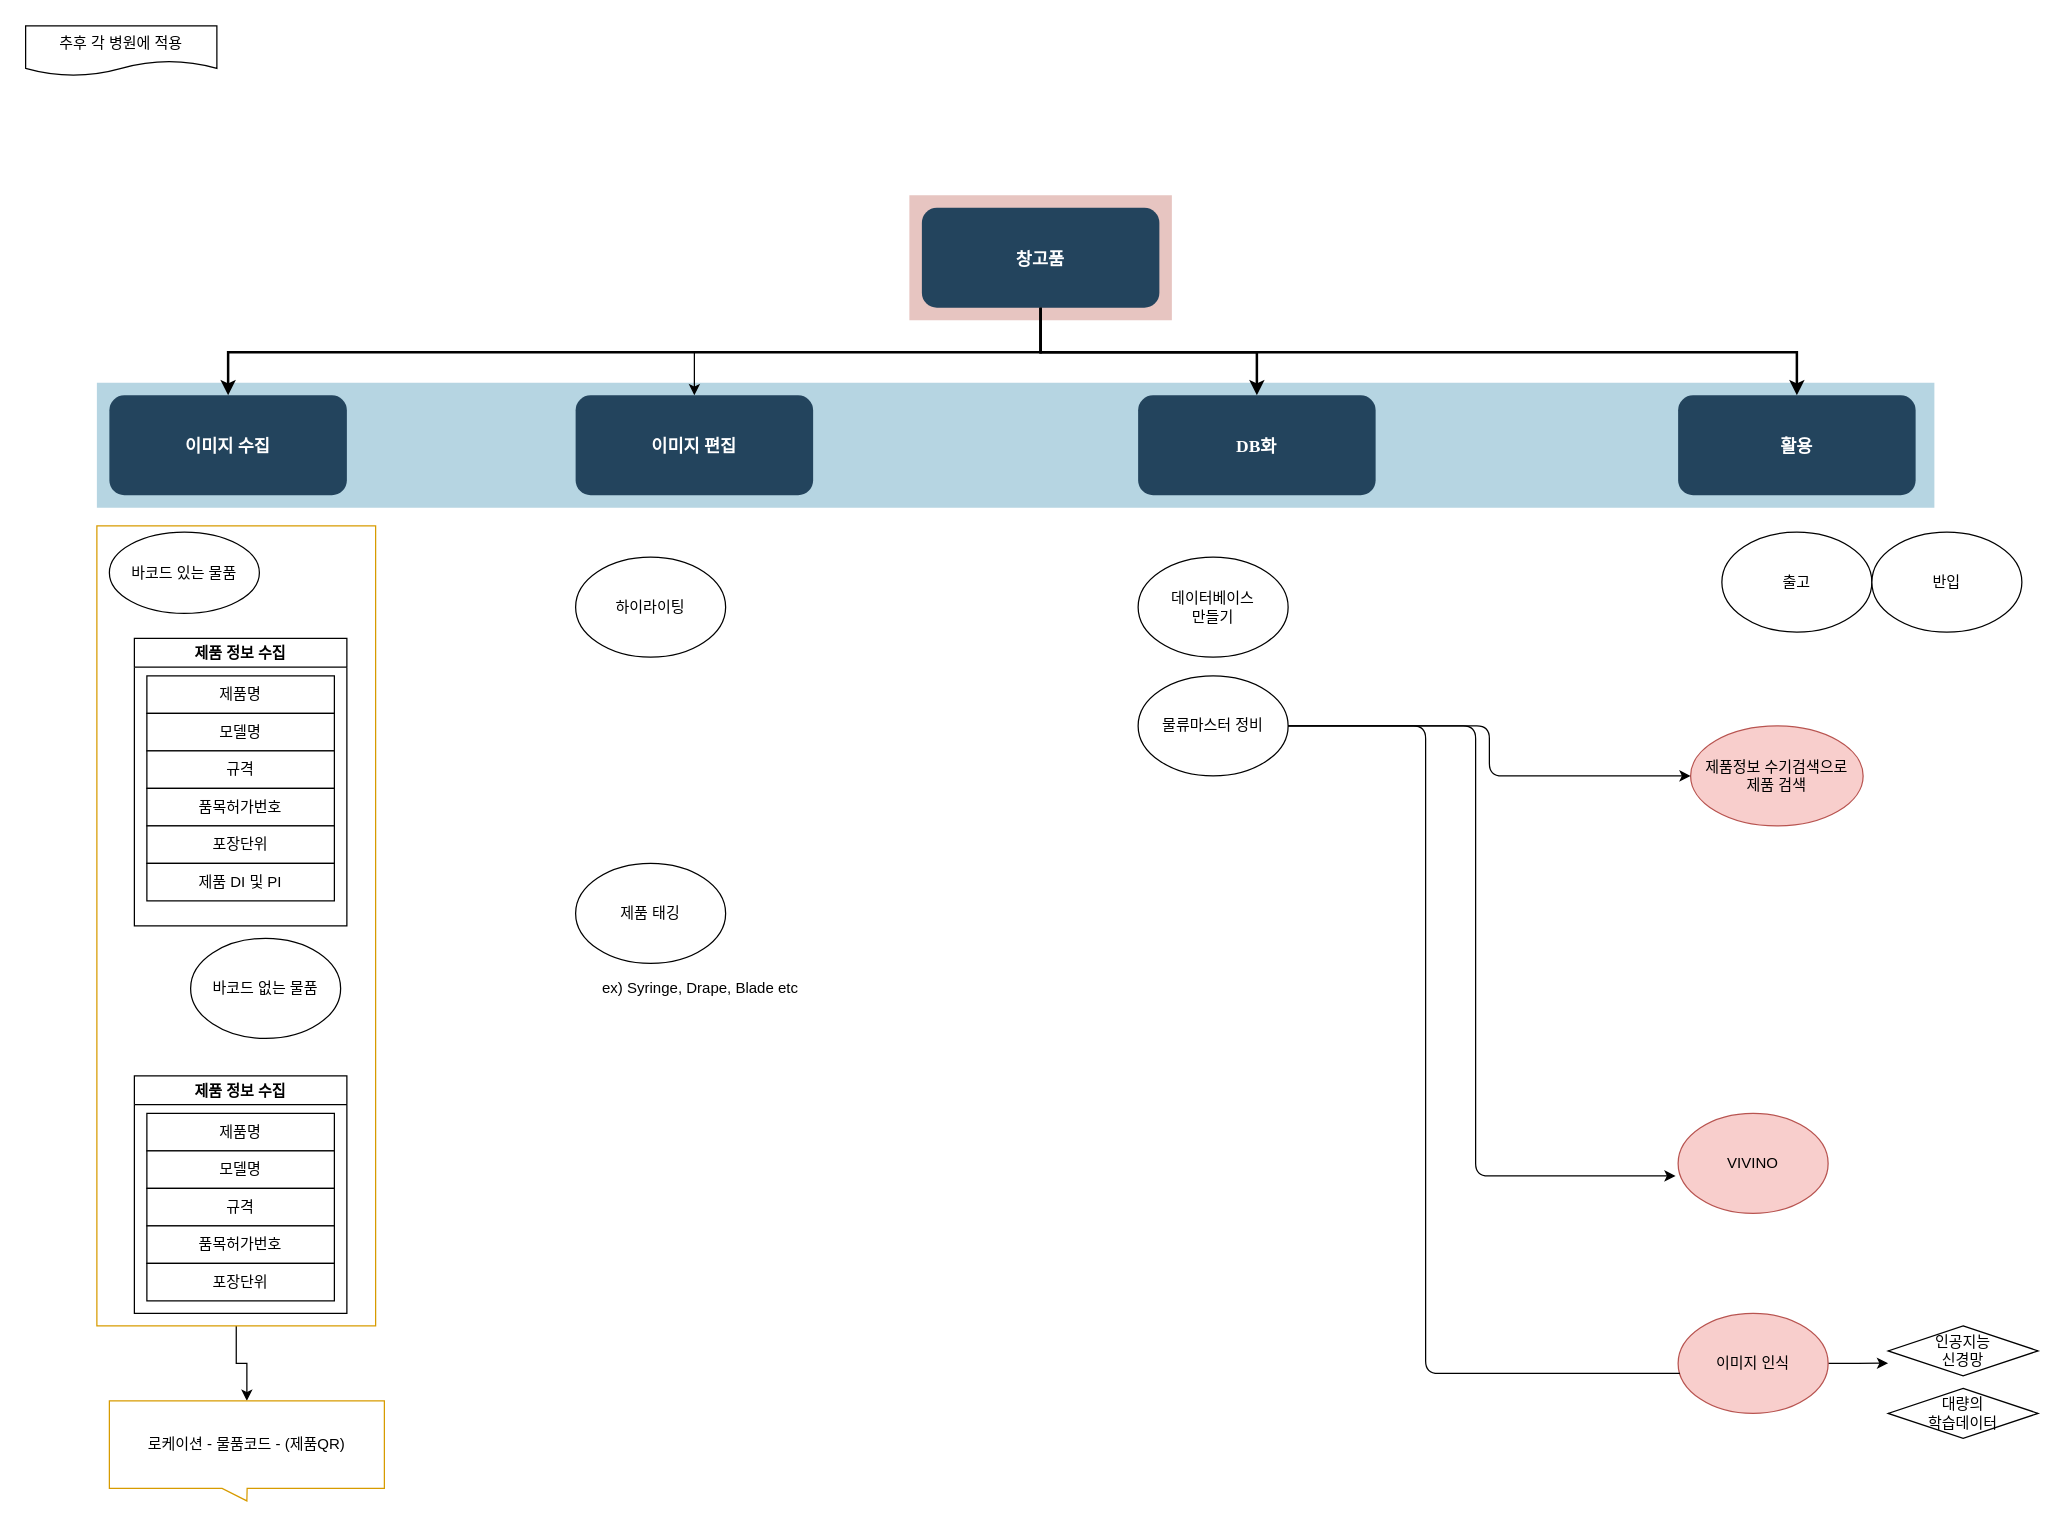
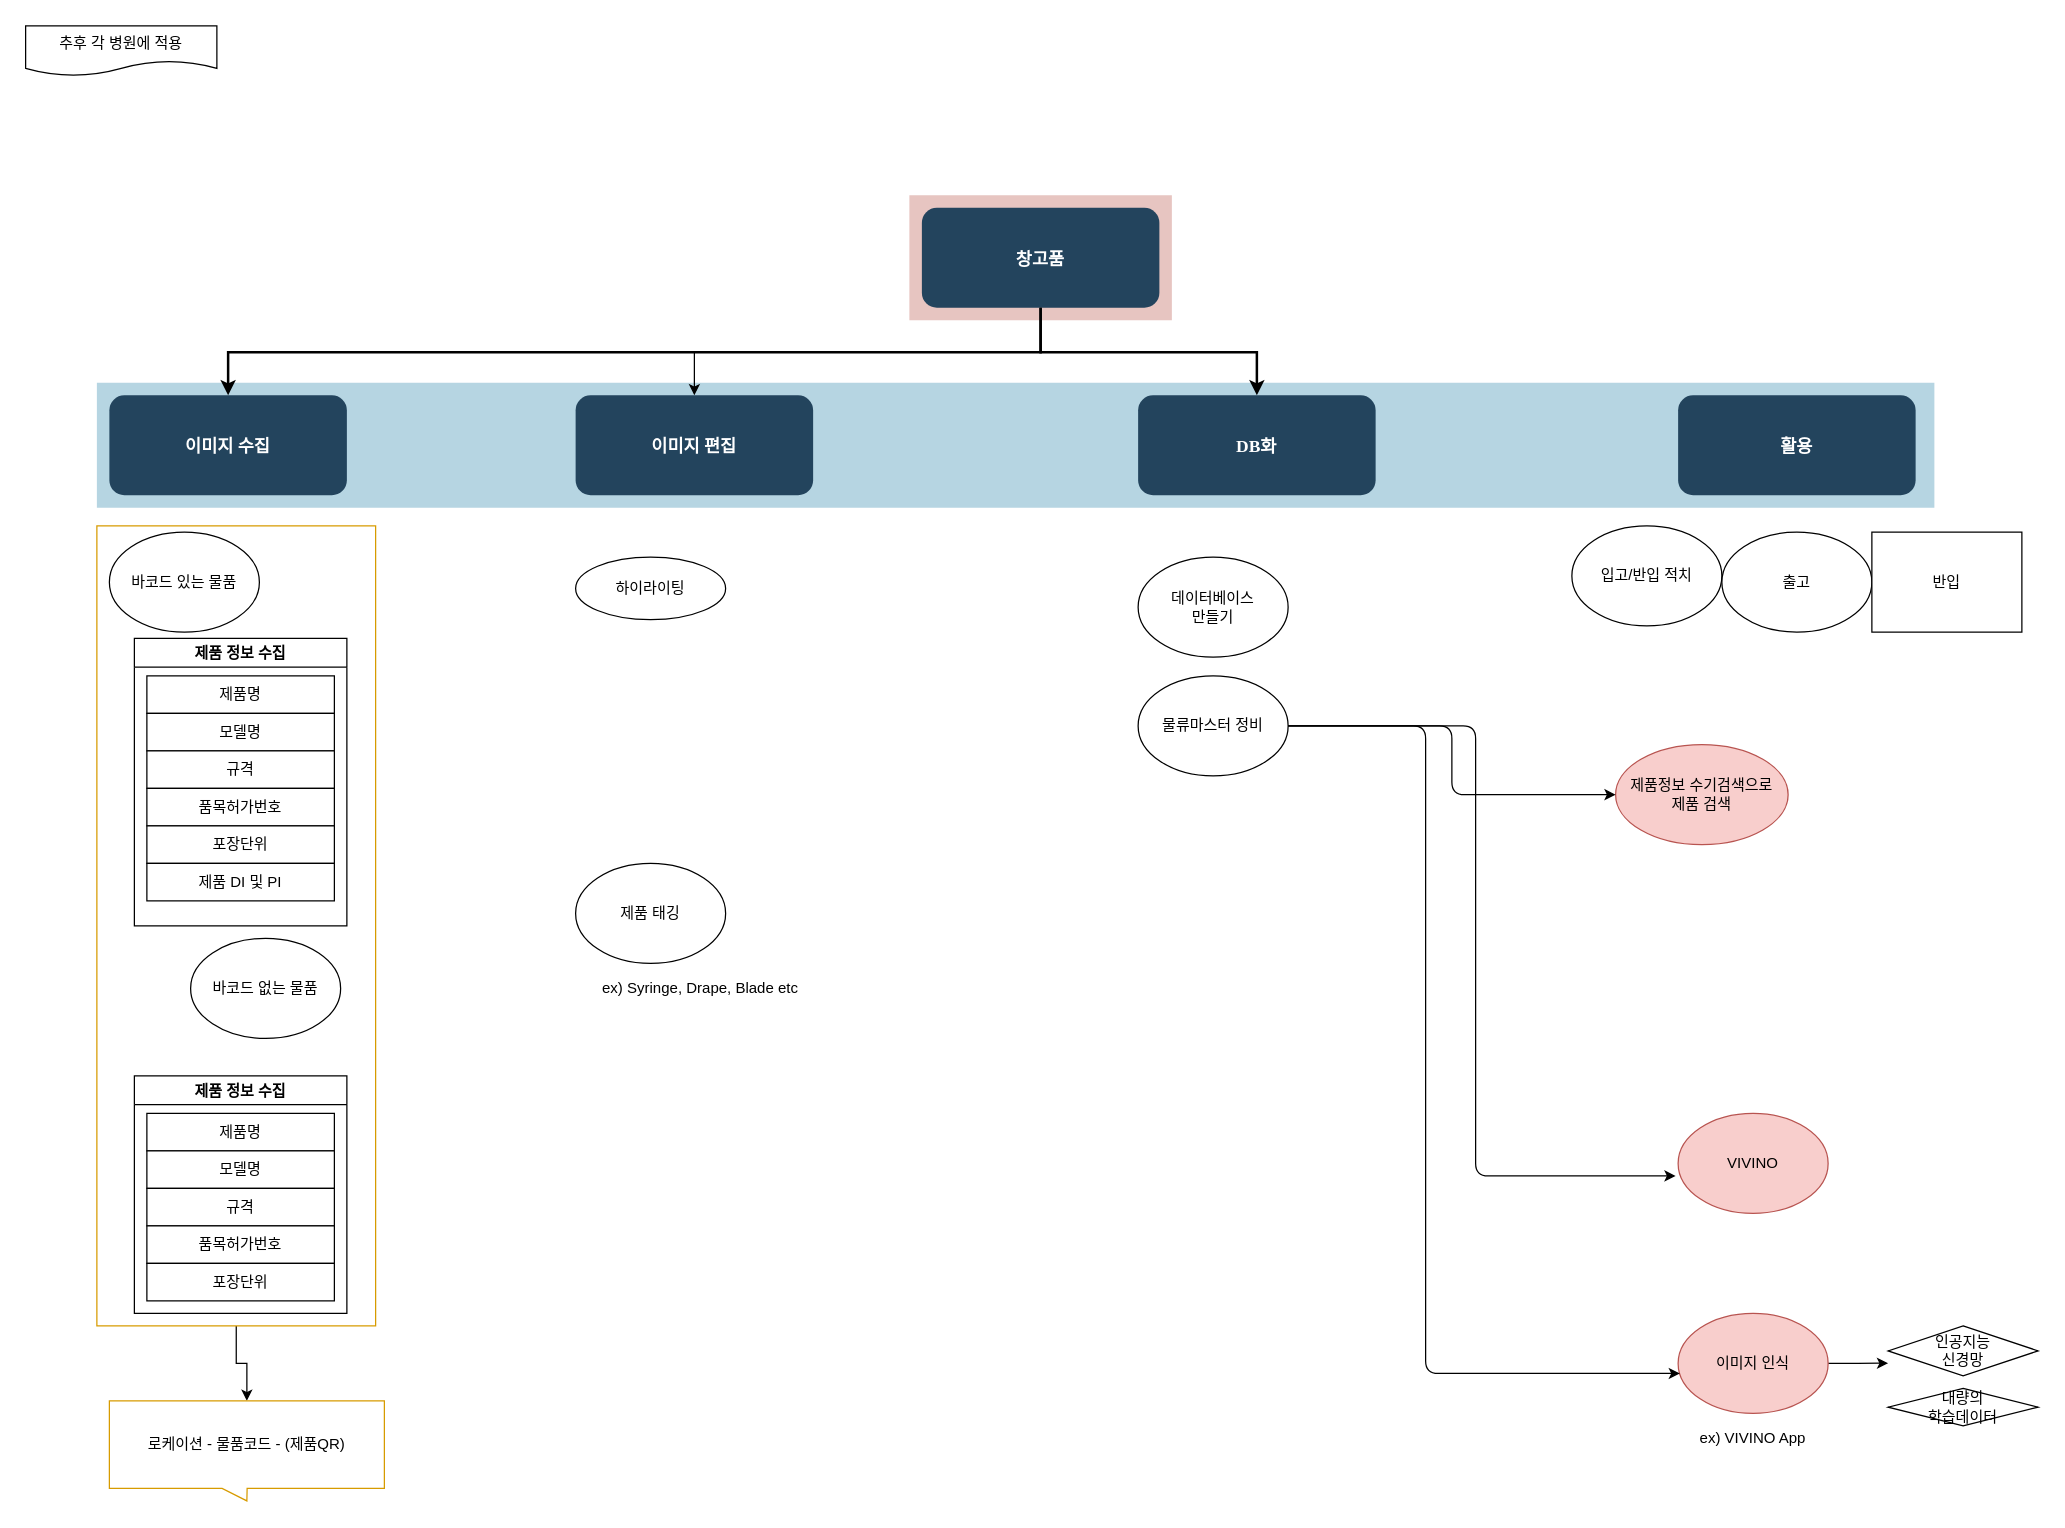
  <mxCell id="0" />
  <mxCell id="1" parent="0" />
  <mxCell id="2" value="" style="fillColor=#AE4132;strokeColor=none;opacity=30;" parent="1" vertex="1"><mxGeometry x="727" y="155.5" width="210" height="100.0" as="geometry" /></mxCell>
  <mxCell id="3" value="" style="fillColor=#10739E;strokeColor=none;opacity=30;" parent="1" vertex="1"><mxGeometry x="77" y="305.5" width="1470" height="100.0" as="geometry" /></mxCell>
  <mxCell id="4" value="창고품" style="rounded=1;fillColor=#23445D;gradientColor=none;strokeColor=none;fontColor=#FFFFFF;fontStyle=1;fontFamily=Tahoma;fontSize=14" parent="1" vertex="1"><mxGeometry x="737" y="165.5" width="190" height="80" as="geometry" /></mxCell>
  <mxCell id="5" value="활용" style="rounded=1;fillColor=#23445D;gradientColor=none;strokeColor=none;fontColor=#FFFFFF;fontStyle=1;fontFamily=Tahoma;fontSize=14" parent="1" vertex="1"><mxGeometry x="1342" y="315.5" width="190" height="80" as="geometry" /></mxCell>
- <mxCell id="6" value="" style="edgeStyle=elbowEdgeStyle;elbow=vertical;strokeWidth=2;rounded=0" parent="1" source="4" target="5" edge="1"><mxGeometry x="337" y="215.5" width="100" height="100" as="geometry"><mxPoint x="317" y="295.5" as="sourcePoint" /><mxPoint x="417" y="195.5" as="targetPoint" /></mxGeometry></mxCell>
  <mxCell id="7" value="DB화" style="rounded=1;fillColor=#23445D;gradientColor=none;strokeColor=none;fontColor=#FFFFFF;fontStyle=1;fontFamily=Tahoma;fontSize=14" parent="1" vertex="1"><mxGeometry x="910" y="315.5" width="190" height="80" as="geometry" /></mxCell>
  <mxCell id="8" value="이미지 수집" style="rounded=1;fillColor=#23445D;gradientColor=none;strokeColor=none;fontColor=#FFFFFF;fontStyle=1;fontFamily=Tahoma;fontSize=14" parent="1" vertex="1"><mxGeometry x="87" y="315.5" width="190" height="80" as="geometry" /></mxCell>
  <mxCell id="9" value="" style="edgeStyle=elbowEdgeStyle;elbow=vertical;strokeWidth=2;rounded=0" parent="1" source="4" target="7" edge="1"><mxGeometry x="347" y="225.5" width="100" height="100" as="geometry"><mxPoint x="842" y="255.5" as="sourcePoint" /><mxPoint x="1447" y="325.5" as="targetPoint" /></mxGeometry></mxCell>
  <mxCell id="10" value="" style="edgeStyle=elbowEdgeStyle;elbow=vertical;strokeWidth=2;rounded=0" parent="1" source="4" target="8" edge="1"><mxGeometry x="-23" y="135.5" width="100" height="100" as="geometry"><mxPoint x="-43" y="215.5" as="sourcePoint" /><mxPoint x="57" y="115.5" as="targetPoint" /></mxGeometry></mxCell>
  <mxCell id="11" style="edgeStyle=orthogonalEdgeStyle;rounded=0;orthogonalLoop=1;jettySize=auto;html=1;entryX=0.5;entryY=0;entryDx=0;entryDy=0;" edge="1" parent="1" target="12"><mxGeometry relative="1" as="geometry"><mxPoint x="555" y="280" as="targetPoint" /><mxPoint x="555" y="280" as="sourcePoint" /></mxGeometry></mxCell>
  <mxCell id="12" value="이미지 편집" style="rounded=1;fillColor=#23445D;gradientColor=none;strokeColor=none;fontColor=#FFFFFF;fontStyle=1;fontFamily=Tahoma;fontSize=14" vertex="1" parent="1"><mxGeometry x="460" y="315.5" width="190" height="80" as="geometry" /></mxCell>
+ <mxCell id="13" value="입고/반입 적치" style="ellipse;whiteSpace=wrap;html=1;" vertex="1" parent="1"><mxGeometry x="1257" y="420" width="120" height="80" as="geometry" /></mxCell>
  <mxCell id="14" value="출고" style="ellipse;whiteSpace=wrap;html=1;" vertex="1" parent="1"><mxGeometry x="1377" y="425" width="120" height="80" as="geometry" /></mxCell>
- <mxCell id="15" value="반입" style="ellipse;whiteSpace=wrap;html=1;" vertex="1" parent="1"><mxGeometry x="1497" y="425" width="120" height="80" as="geometry" /></mxCell>
+ <mxCell id="15" value="반입" style="whiteSpace=wrap;html=1;rounded=0;" vertex="1" parent="1"><mxGeometry x="1497" y="425" width="120" height="80" as="geometry" /></mxCell>
  <mxCell id="16" style="edgeStyle=orthogonalEdgeStyle;rounded=0;orthogonalLoop=1;jettySize=auto;html=1;exitX=1;exitY=0.5;exitDx=0;exitDy=0;" edge="1" parent="1" source="17"><mxGeometry relative="1" as="geometry"><mxPoint x="1510" y="1089.824" as="targetPoint" /></mxGeometry></mxCell>
  <mxCell id="17" value="이미지 인식" style="ellipse;whiteSpace=wrap;html=1;fillColor=#f8cecc;strokeColor=#b85450;" vertex="1" parent="1"><mxGeometry x="1342" y="1050" width="120" height="80" as="geometry" /></mxCell>
- <mxCell id="18" value="하이라이팅" style="ellipse;whiteSpace=wrap;html=1;" vertex="1" parent="1"><mxGeometry x="460" y="445" width="120" height="80" as="geometry" /></mxCell>
- <mxCell id="19" value="바코드 있는 물품" style="ellipse;whiteSpace=wrap;html=1;" vertex="1" parent="1"><mxGeometry x="87" y="425" width="120" height="65" as="geometry" /></mxCell>
+ <mxCell id="18" value="하이라이팅" style="ellipse;whiteSpace=wrap;html=1;" vertex="1" parent="1"><mxGeometry x="460" y="445" width="120" height="50" as="geometry" /></mxCell>
+ <mxCell id="19" value="바코드 있는 물품" style="ellipse;whiteSpace=wrap;html=1;" vertex="1" parent="1"><mxGeometry x="87" y="425" width="120" height="80" as="geometry" /></mxCell>
  <mxCell id="20" value="바코드 없는 물품" style="ellipse;whiteSpace=wrap;html=1;" vertex="1" parent="1"><mxGeometry x="152" y="750" width="120" height="80" as="geometry" /></mxCell>
  <mxCell id="21" value="추후 각 병원에 적용" style="shape=document;whiteSpace=wrap;html=1;boundedLbl=1;" vertex="1" parent="1"><mxGeometry x="20" y="20" width="153" height="40" as="geometry" /></mxCell>
  <mxCell id="22" value="제품 정보 수집" style="swimlane;" vertex="1" parent="1"><mxGeometry x="107" y="510" width="170" height="230" as="geometry"><mxRectangle x="120" y="560" width="110" height="23" as="alternateBounds" /></mxGeometry></mxCell>
  <mxCell id="23" value="제품명" style="whiteSpace=wrap;html=1;" vertex="1" parent="22"><mxGeometry x="10" y="30" width="150" height="30" as="geometry" /></mxCell>
  <mxCell id="24" value="모델명" style="whiteSpace=wrap;html=1;" vertex="1" parent="22"><mxGeometry x="10" y="60" width="150" height="30" as="geometry" /></mxCell>
  <mxCell id="25" value="규격" style="whiteSpace=wrap;html=1;" vertex="1" parent="22"><mxGeometry x="10" y="90" width="150" height="30" as="geometry" /></mxCell>
  <mxCell id="26" value="품목허가번호" style="whiteSpace=wrap;html=1;" vertex="1" parent="22"><mxGeometry x="10" y="120" width="150" height="30" as="geometry" /></mxCell>
  <mxCell id="27" value="포장단위" style="whiteSpace=wrap;html=1;" vertex="1" parent="22"><mxGeometry x="10" y="150" width="150" height="30" as="geometry" /></mxCell>
  <mxCell id="28" value="제품 DI 및 PI" style="whiteSpace=wrap;html=1;" vertex="1" parent="22"><mxGeometry x="10" y="180" width="150" height="30" as="geometry" /></mxCell>
  <mxCell id="29" value="제품 정보 수집" style="swimlane;" vertex="1" parent="1"><mxGeometry x="107" y="860" width="170" height="190" as="geometry"><mxRectangle x="120" y="560" width="110" height="23" as="alternateBounds" /></mxGeometry></mxCell>
  <mxCell id="30" value="제품명" style="whiteSpace=wrap;html=1;" vertex="1" parent="29"><mxGeometry x="10" y="30" width="150" height="30" as="geometry" /></mxCell>
  <mxCell id="31" value="모델명" style="whiteSpace=wrap;html=1;" vertex="1" parent="29"><mxGeometry x="10" y="60" width="150" height="30" as="geometry" /></mxCell>
  <mxCell id="32" value="규격" style="whiteSpace=wrap;html=1;" vertex="1" parent="29"><mxGeometry x="10" y="90" width="150" height="30" as="geometry" /></mxCell>
  <mxCell id="33" value="품목허가번호" style="whiteSpace=wrap;html=1;" vertex="1" parent="29"><mxGeometry x="10" y="120" width="150" height="30" as="geometry" /></mxCell>
  <mxCell id="34" value="포장단위" style="whiteSpace=wrap;html=1;" vertex="1" parent="29"><mxGeometry x="10" y="150" width="150" height="30" as="geometry" /></mxCell>
  <mxCell id="35" value="" style="edgeStyle=orthogonalEdgeStyle;rounded=0;orthogonalLoop=1;jettySize=auto;html=1;" edge="1" parent="1" source="36" target="37"><mxGeometry relative="1" as="geometry" /></mxCell>
  <mxCell id="36" value="" style="rounded=0;whiteSpace=wrap;html=1;strokeColor=#d79b00;fillColor=none;" vertex="1" parent="1"><mxGeometry x="77" y="420" width="223" height="640" as="geometry" /></mxCell>
  <mxCell id="37" value="로케이션 - 물품코드 - (제품QR)" style="shape=callout;rounded=0;whiteSpace=wrap;html=1;perimeter=calloutPerimeter;strokeColor=#d79b00;fillColor=none;size=10;position=0.41;" vertex="1" parent="1"><mxGeometry x="87" y="1120" width="220" height="80" as="geometry" /></mxCell>
  <mxCell id="38" value="데이터베이스&lt;br&gt;만들기" style="ellipse;whiteSpace=wrap;html=1;" vertex="1" parent="1"><mxGeometry x="910" y="445" width="120" height="80" as="geometry" /></mxCell>
  <mxCell id="39" value="제품 태깅" style="ellipse;whiteSpace=wrap;html=1;" vertex="1" parent="1"><mxGeometry x="460" y="690" width="120" height="80" as="geometry" /></mxCell>
  <mxCell id="40" value="VIVINO" style="ellipse;whiteSpace=wrap;html=1;fillColor=#f8cecc;strokeColor=#b85450;" vertex="1" parent="1"><mxGeometry x="1342" y="890" width="120" height="80" as="geometry" /></mxCell>
- <mxCell id="41" value="제품정보 수기검색으로&lt;br&gt;제품 검색" style="ellipse;whiteSpace=wrap;html=1;fillColor=#f8cecc;strokeColor=#b85450;" vertex="1" parent="1"><mxGeometry x="1352" y="580" width="138" height="80" as="geometry" /></mxCell>
+ <mxCell id="41" value="제품정보 수기검색으로&lt;br&gt;제품 검색" style="ellipse;whiteSpace=wrap;html=1;fillColor=#f8cecc;strokeColor=#b85450;" vertex="1" parent="1"><mxGeometry x="1292" y="595" width="138" height="80" as="geometry" /></mxCell>
  <mxCell id="42" value="물류마스터 정비" style="ellipse;whiteSpace=wrap;html=1;" vertex="1" parent="1"><mxGeometry x="910" y="540" width="120" height="80" as="geometry" /></mxCell>
  <mxCell id="43" value="" style="edgeStyle=elbowEdgeStyle;elbow=horizontal;endArrow=classic;html=1;exitX=1;exitY=0.5;exitDx=0;exitDy=0;entryX=0;entryY=0.5;entryDx=0;entryDy=0;" edge="1" parent="1" source="42" target="41"><mxGeometry width="50" height="50" relative="1" as="geometry"><mxPoint x="1292" y="525" as="sourcePoint" /><mxPoint x="1342" y="475" as="targetPoint" /></mxGeometry></mxCell>
  <mxCell id="44" value="" style="edgeStyle=elbowEdgeStyle;elbow=horizontal;endArrow=classic;html=1;exitX=1;exitY=0.5;exitDx=0;exitDy=0;" edge="1" parent="1" source="42"><mxGeometry width="50" height="50" relative="1" as="geometry"><mxPoint x="1030" y="690" as="sourcePoint" /><mxPoint x="1340" y="940" as="targetPoint" /><Array as="points"><mxPoint x="1180" y="750" /></Array></mxGeometry></mxCell>
- <mxCell id="45" value="" style="edgeStyle=elbowEdgeStyle;elbow=horizontal;endArrow=none;html=1;entryX=0.012;entryY=0.601;entryDx=0;entryDy=0;entryPerimeter=0;exitX=1;exitY=0.5;exitDx=0;exitDy=0;" edge="1" parent="1" source="42" target="17"><mxGeometry width="50" height="50" relative="1" as="geometry"><mxPoint x="1030" y="690" as="sourcePoint" /><mxPoint x="1080" y="640" as="targetPoint" /><Array as="points"><mxPoint x="1140" y="900" /><mxPoint x="1120" y="900" /></Array></mxGeometry></mxCell>
+ <mxCell id="45" value="" style="edgeStyle=elbowEdgeStyle;elbow=horizontal;endArrow=classic;html=1;entryX=0.012;entryY=0.601;entryDx=0;entryDy=0;entryPerimeter=0;exitX=1;exitY=0.5;exitDx=0;exitDy=0;" edge="1" parent="1" source="42" target="17"><mxGeometry width="50" height="50" relative="1" as="geometry"><mxPoint x="1030" y="690" as="sourcePoint" /><mxPoint x="1080" y="640" as="targetPoint" /><Array as="points"><mxPoint x="1140" y="900" /><mxPoint x="1120" y="900" /></Array></mxGeometry></mxCell>
+ <mxCell id="46" value="ex) VIVINO App" style="text;html=1;strokeColor=none;fillColor=none;align=center;verticalAlign=middle;whiteSpace=wrap;rounded=0;" vertex="1" parent="1"><mxGeometry x="1352" y="1140" width="100" height="20" as="geometry" /></mxCell>
  <mxCell id="47" value="ex) Syringe, Drape, Blade etc" style="text;html=1;strokeColor=none;fillColor=none;align=center;verticalAlign=middle;whiteSpace=wrap;rounded=0;" vertex="1" parent="1"><mxGeometry x="460" y="780" width="200" height="20" as="geometry" /></mxCell>
  <mxCell id="48" value="인공지능&lt;br&gt;신경망" style="rhombus;whiteSpace=wrap;html=1;fillColor=none;" vertex="1" parent="1"><mxGeometry x="1510" y="1060" width="120" height="40" as="geometry" /></mxCell>
- <mxCell id="49" value="대량의&lt;br&gt;학습데이터" style="rhombus;whiteSpace=wrap;html=1;fillColor=none;" vertex="1" parent="1"><mxGeometry x="1510" y="1110" width="120" height="40" as="geometry" /></mxCell>
+ <mxCell id="49" value="대량의&lt;br&gt;학습데이터" style="rhombus;whiteSpace=wrap;html=1;fillColor=none;" vertex="1" parent="1"><mxGeometry x="1510" y="1110" width="120" height="30" as="geometry" /></mxCell>
